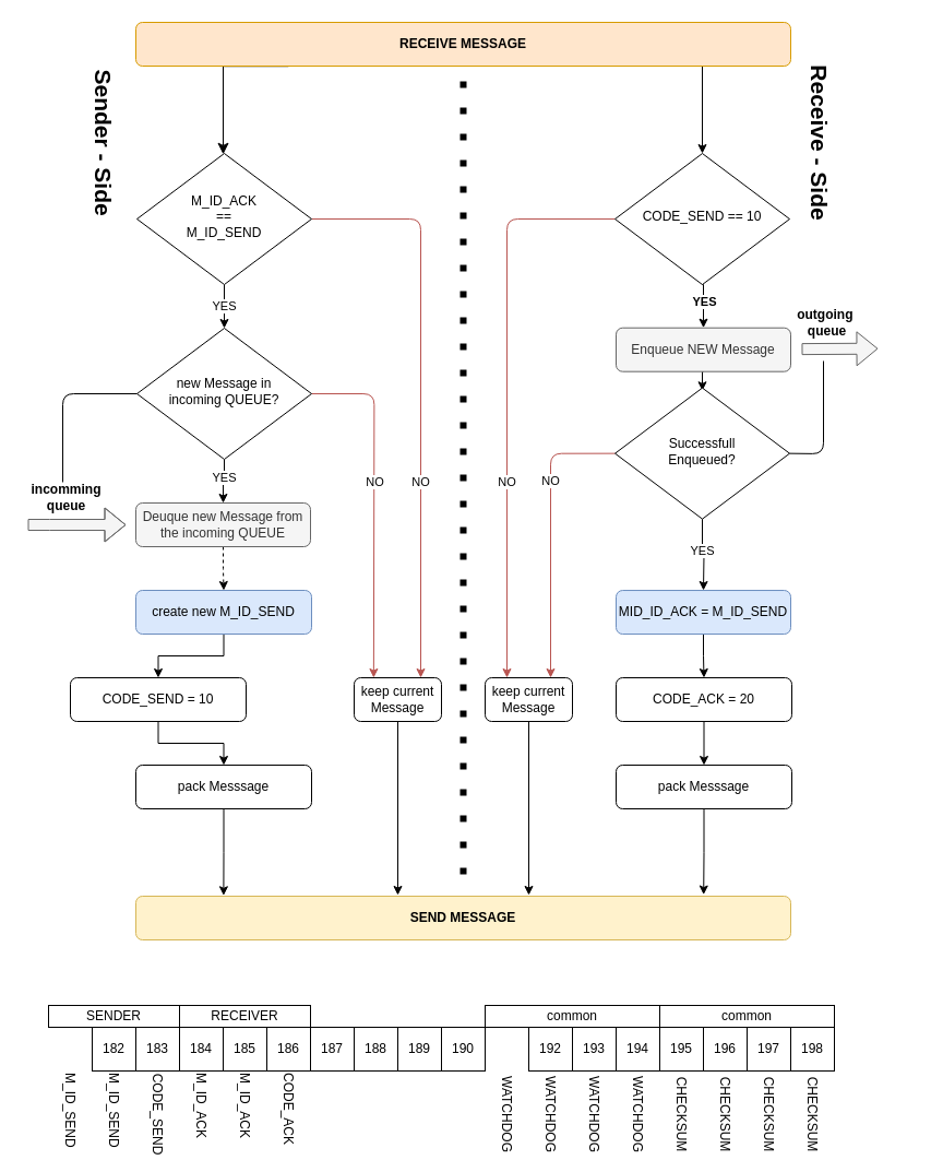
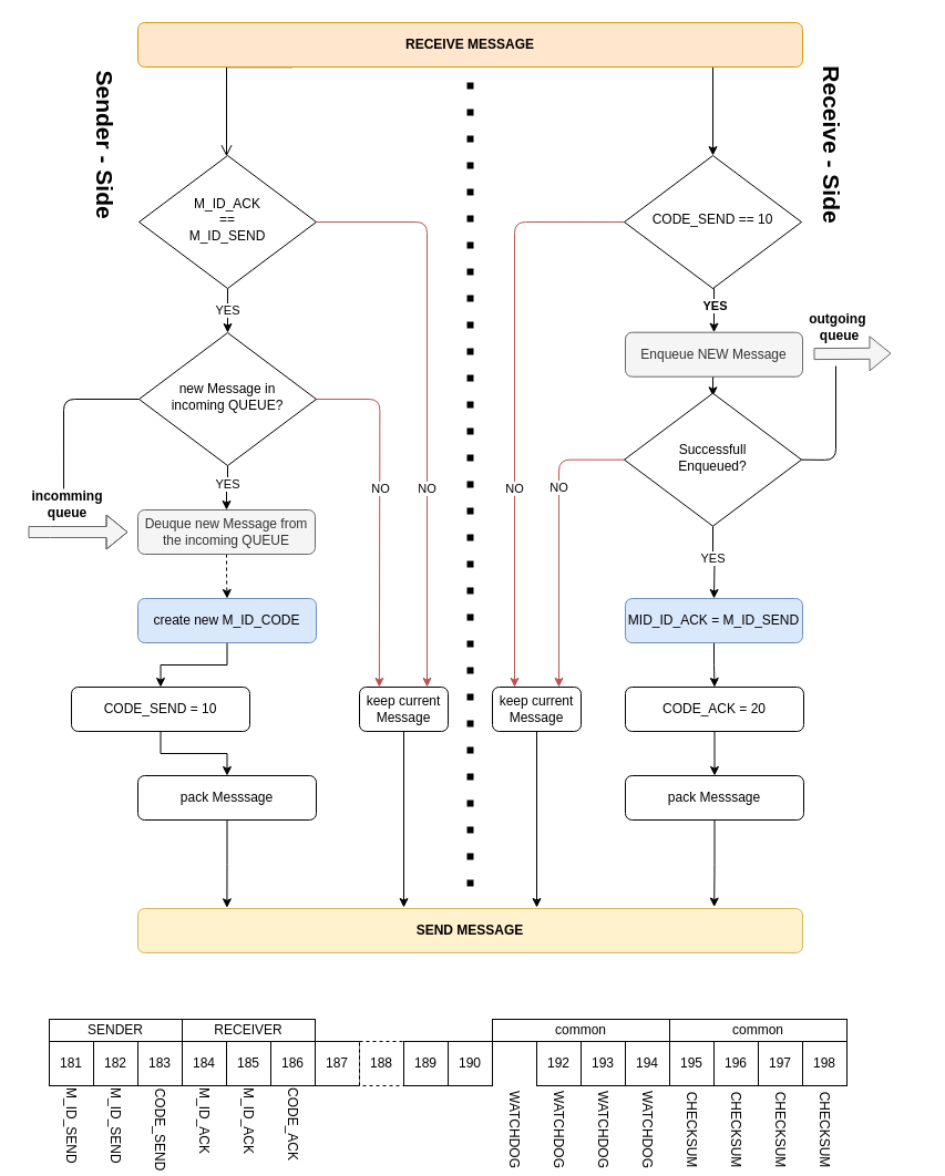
  <mxCell id="0" />
  <mxCell id="1" parent="0" />
- <mxCell id="2" value="" style="rounded=0;html=1;jettySize=auto;orthogonalLoop=1;fontSize=11;endArrow=classic;endFill=1;endSize=8;strokeWidth=1;shadow=0;labelBackgroundColor=none;edgeStyle=orthogonalEdgeStyle;exitX=0.233;exitY=1.005;exitDx=0;exitDy=0;exitPerimeter=0;" parent="1" source="4" target="8" edge="1"><mxGeometry relative="1" as="geometry"><Array as="points"><mxPoint x="204" y="60" /></Array></mxGeometry></mxCell>
+ <mxCell id="2" value="" style="rounded=0;html=1;jettySize=auto;orthogonalLoop=1;fontSize=11;endArrow=open;endFill=1;endSize=8;strokeWidth=1;shadow=0;labelBackgroundColor=none;edgeStyle=orthogonalEdgeStyle;exitX=0.233;exitY=1.005;exitDx=0;exitDy=0;exitPerimeter=0;" parent="1" source="4" target="8" edge="1"><mxGeometry relative="1" as="geometry"><Array as="points"><mxPoint x="204" y="60" /></Array></mxGeometry></mxCell>
  <mxCell id="3" style="edgeStyle=orthogonalEdgeStyle;rounded=0;orthogonalLoop=1;jettySize=auto;html=1;exitX=0.822;exitY=0.999;exitDx=0;exitDy=0;exitPerimeter=0;entryX=0.5;entryY=0;entryDx=0;entryDy=0;" parent="1" target="28" edge="1"><mxGeometry relative="1" as="geometry"><mxPoint x="641.96" y="60" as="sourcePoint" /><mxPoint x="713" y="110.04" as="targetPoint" /><Array as="points"><mxPoint x="643" y="60" /></Array></mxGeometry></mxCell>
  <mxCell id="4" value="&lt;b&gt;RECEIVE MESSAGE&lt;/b&gt;" style="rounded=1;whiteSpace=wrap;html=1;fontSize=12;glass=0;strokeWidth=1;shadow=0;fillColor=#ffe6cc;strokeColor=#d79b00;" parent="1" vertex="1"><mxGeometry x="124" y="20" width="600" height="40" as="geometry" /></mxCell>
  <mxCell id="5" value="YES" style="edgeStyle=orthogonalEdgeStyle;rounded=0;orthogonalLoop=1;jettySize=auto;html=1;exitX=0.5;exitY=1;exitDx=0;exitDy=0;entryX=0.5;entryY=0;entryDx=0;entryDy=0;" parent="1" source="8" target="20" edge="1"><mxGeometry relative="1" as="geometry"><mxPoint as="offset" /></mxGeometry></mxCell>
  <mxCell id="6" style="edgeStyle=orthogonalEdgeStyle;rounded=1;orthogonalLoop=1;jettySize=auto;html=1;exitX=1;exitY=0.5;exitDx=0;exitDy=0;fillColor=#f8cecc;strokeColor=#b85450;" parent="1" source="8" edge="1"><mxGeometry relative="1" as="geometry"><mxPoint x="304" y="200" as="sourcePoint" /><mxPoint x="385" y="620" as="targetPoint" /><Array as="points"><mxPoint x="385" y="200" /></Array></mxGeometry></mxCell>
  <mxCell id="7" value="NO" style="edgeLabel;html=1;align=center;verticalAlign=middle;resizable=0;points=[];" parent="6" vertex="1" connectable="0"><mxGeometry x="0.2" relative="1" as="geometry"><mxPoint x="-1" y="28" as="offset" /></mxGeometry></mxCell>
  <mxCell id="8" value="M_ID_ACK&lt;br&gt;==&lt;br&gt;M_ID_SEND" style="rhombus;whiteSpace=wrap;html=1;shadow=0;fontFamily=Helvetica;fontSize=12;align=center;strokeWidth=1;spacing=6;spacingTop=-4;" parent="1" vertex="1"><mxGeometry x="125" y="140" width="160" height="120" as="geometry" /></mxCell>
  <mxCell id="9" value="&lt;b&gt;SEND MESSAGE&lt;/b&gt;" style="rounded=1;whiteSpace=wrap;html=1;fontSize=12;glass=0;strokeWidth=1;shadow=0;fillColor=#fff2cc;strokeColor=#d6b656;" parent="1" vertex="1"><mxGeometry x="124" y="820" width="600" height="40" as="geometry" /></mxCell>
  <mxCell id="10" style="edgeStyle=orthogonalEdgeStyle;rounded=0;orthogonalLoop=1;jettySize=auto;html=1;exitX=0.5;exitY=1;exitDx=0;exitDy=0;entryX=0.5;entryY=0;entryDx=0;entryDy=0;dashed=1;" parent="1" source="11" target="13" edge="1"><mxGeometry relative="1" as="geometry" /></mxCell>
  <mxCell id="11" value="Deuque new Message from the incoming QUEUE" style="rounded=1;whiteSpace=wrap;html=1;fontSize=12;glass=0;strokeWidth=1;shadow=0;fillColor=#f5f5f5;strokeColor=#666666;fontColor=#333333;" parent="1" vertex="1"><mxGeometry x="124" y="460" width="160" height="40" as="geometry" /></mxCell>
  <mxCell id="12" style="edgeStyle=orthogonalEdgeStyle;rounded=0;orthogonalLoop=1;jettySize=auto;html=1;exitX=0.5;exitY=1;exitDx=0;exitDy=0;entryX=0.5;entryY=0;entryDx=0;entryDy=0;endArrow=classic;endFill=1;strokeWidth=1;" parent="1" source="13" target="75" edge="1"><mxGeometry relative="1" as="geometry" /></mxCell>
- <mxCell id="13" value="create new M_ID_SEND" style="rounded=1;whiteSpace=wrap;html=1;fontSize=12;glass=0;strokeWidth=1;shadow=0;fillColor=#dae8fc;strokeColor=#6c8ebf;" parent="1" vertex="1"><mxGeometry x="124" y="540" width="161" height="40" as="geometry" /></mxCell>
+ <mxCell id="13" value="create new M_ID_CODE" style="rounded=1;whiteSpace=wrap;html=1;fontSize=12;glass=0;strokeWidth=1;shadow=0;fillColor=#dae8fc;strokeColor=#6c8ebf;" parent="1" vertex="1"><mxGeometry x="124" y="540" width="161" height="40" as="geometry" /></mxCell>
  <mxCell id="14" style="edgeStyle=orthogonalEdgeStyle;rounded=0;orthogonalLoop=1;jettySize=auto;html=1;exitX=0.5;exitY=1;exitDx=0;exitDy=0;entryX=0.134;entryY=-0.017;entryDx=0;entryDy=0;entryPerimeter=0;" parent="1" source="15" target="9" edge="1"><mxGeometry relative="1" as="geometry" /></mxCell>
  <mxCell id="15" value="pack Messsage" style="rounded=1;whiteSpace=wrap;html=1;fontSize=12;glass=0;strokeWidth=1;shadow=0;" parent="1" vertex="1"><mxGeometry x="124" y="700" width="161" height="40" as="geometry" /></mxCell>
  <mxCell id="16" style="edgeStyle=orthogonalEdgeStyle;rounded=0;orthogonalLoop=1;jettySize=auto;html=1;exitX=0.5;exitY=1;exitDx=0;exitDy=0;" parent="1" source="20" target="11" edge="1"><mxGeometry relative="1" as="geometry" /></mxCell>
  <mxCell id="17" value="YES" style="edgeLabel;html=1;align=center;verticalAlign=middle;resizable=0;points=[];" parent="16" vertex="1" connectable="0"><mxGeometry x="-0.224" relative="1" as="geometry"><mxPoint x="-1" as="offset" /></mxGeometry></mxCell>
  <mxCell id="18" style="edgeStyle=orthogonalEdgeStyle;rounded=1;orthogonalLoop=1;jettySize=auto;html=1;exitX=1;exitY=0.5;exitDx=0;exitDy=0;entryX=0.286;entryY=0.029;entryDx=0;entryDy=0;entryPerimeter=0;fillColor=#f8cecc;strokeColor=#b85450;" parent="1" source="20" edge="1"><mxGeometry relative="1" as="geometry"><mxPoint x="304" y="359.12" as="sourcePoint" /><mxPoint x="341.88" y="620" as="targetPoint" /></mxGeometry></mxCell>
  <mxCell id="19" value="NO" style="edgeLabel;html=1;align=center;verticalAlign=middle;resizable=0;points=[];" parent="18" vertex="1" connectable="0"><mxGeometry x="0.018" y="-2" relative="1" as="geometry"><mxPoint x="1.96" y="-24.23" as="offset" /></mxGeometry></mxCell>
  <mxCell id="20" value="new Message in&lt;br&gt;incoming QUEUE?" style="rhombus;whiteSpace=wrap;html=1;shadow=0;fontFamily=Helvetica;fontSize=12;align=center;strokeWidth=1;spacing=6;spacingTop=-4;" parent="1" vertex="1"><mxGeometry x="125" y="300" width="160" height="120" as="geometry" /></mxCell>
  <mxCell id="21" style="edgeStyle=orthogonalEdgeStyle;rounded=0;orthogonalLoop=1;jettySize=auto;html=1;exitX=0.5;exitY=1;exitDx=0;exitDy=0;" parent="1" source="22" edge="1"><mxGeometry relative="1" as="geometry"><mxPoint x="364" y="819" as="targetPoint" /></mxGeometry></mxCell>
  <mxCell id="22" value="keep current Message" style="rounded=1;whiteSpace=wrap;html=1;fontSize=12;glass=0;strokeWidth=1;shadow=0;" parent="1" vertex="1"><mxGeometry x="324" y="620" width="80" height="40" as="geometry" /></mxCell>
  <mxCell id="23" value="" style="shape=flexArrow;endArrow=classic;html=1;fillColor=#f5f5f5;strokeColor=#666666;" parent="1" edge="1"><mxGeometry width="50" height="50" relative="1" as="geometry"><mxPoint x="25" y="480" as="sourcePoint" /><mxPoint x="115" y="480" as="targetPoint" /><Array as="points"><mxPoint x="45" y="480" /></Array></mxGeometry></mxCell>
  <mxCell id="24" style="edgeStyle=orthogonalEdgeStyle;rounded=0;orthogonalLoop=1;jettySize=auto;html=1;exitX=0.5;exitY=1;exitDx=0;exitDy=0;entryX=0.5;entryY=0;entryDx=0;entryDy=0;" parent="1" source="28" target="32" edge="1"><mxGeometry relative="1" as="geometry" /></mxCell>
  <mxCell id="25" value="YES" style="edgeLabel;html=1;align=center;verticalAlign=middle;resizable=0;points=[];fontStyle=1" parent="24" vertex="1" connectable="0"><mxGeometry x="-0.164" y="3" relative="1" as="geometry"><mxPoint x="-3" y="-0.98" as="offset" /></mxGeometry></mxCell>
  <mxCell id="26" style="edgeStyle=orthogonalEdgeStyle;rounded=1;orthogonalLoop=1;jettySize=auto;html=1;exitX=0;exitY=0.5;exitDx=0;exitDy=0;entryX=0.25;entryY=0;entryDx=0;entryDy=0;fillColor=#f8cecc;strokeColor=#b85450;" parent="1" source="28" target="36" edge="1"><mxGeometry relative="1" as="geometry" /></mxCell>
  <mxCell id="27" value="NO" style="edgeLabel;html=1;align=center;verticalAlign=middle;resizable=0;points=[];" parent="26" vertex="1" connectable="0"><mxGeometry x="-0.154" relative="1" as="geometry"><mxPoint x="-0.02" y="119.54" as="offset" /></mxGeometry></mxCell>
  <mxCell id="28" value="CODE_SEND == 10" style="rhombus;whiteSpace=wrap;html=1;shadow=0;fontFamily=Helvetica;fontSize=12;align=center;strokeWidth=1;spacing=6;spacingTop=-4;" parent="1" vertex="1"><mxGeometry x="563" y="140.04" width="160" height="120" as="geometry" /></mxCell>
  <mxCell id="29" style="edgeStyle=orthogonalEdgeStyle;rounded=1;orthogonalLoop=1;jettySize=auto;html=1;entryX=0;entryY=0.5;entryDx=0;entryDy=0;endArrow=none;endFill=0;strokeWidth=1;exitX=0.463;exitY=0.033;exitDx=0;exitDy=0;exitPerimeter=0;" parent="1" source="30" target="20" edge="1"><mxGeometry relative="1" as="geometry" /></mxCell>
  <mxCell id="30" value="&lt;b&gt;incomming &lt;br&gt;queue&lt;/b&gt;" style="text;html=1;align=center;verticalAlign=middle;resizable=0;points=[];autosize=1;" parent="1" vertex="1"><mxGeometry x="20" y="440" width="80" height="30" as="geometry" /></mxCell>
  <mxCell id="31" style="edgeStyle=orthogonalEdgeStyle;rounded=0;orthogonalLoop=1;jettySize=auto;html=1;exitX=0.5;exitY=1;exitDx=0;exitDy=0;entryX=0.5;entryY=0.022;entryDx=0;entryDy=0;entryPerimeter=0;endArrow=classic;endFill=1;strokeWidth=1;" parent="1" source="32" target="82" edge="1"><mxGeometry relative="1" as="geometry" /></mxCell>
  <mxCell id="32" value="Enqueue NEW Message" style="rounded=1;whiteSpace=wrap;html=1;fontSize=12;glass=0;strokeWidth=1;shadow=0;fillColor=#f5f5f5;strokeColor=#666666;fontColor=#333333;" parent="1" vertex="1"><mxGeometry x="564" y="299.69" width="160" height="40" as="geometry" /></mxCell>
  <mxCell id="33" value="&lt;b&gt;outgoing&amp;nbsp;&lt;br&gt;queue&lt;/b&gt;" style="text;html=1;align=center;verticalAlign=middle;resizable=0;points=[];autosize=1;" parent="1" vertex="1"><mxGeometry x="722" y="279.69" width="70" height="30" as="geometry" /></mxCell>
  <mxCell id="34" value="" style="shape=flexArrow;endArrow=classic;html=1;fillColor=#f5f5f5;strokeColor=#666666;" parent="1" edge="1"><mxGeometry width="50" height="50" relative="1" as="geometry"><mxPoint x="734" y="319.1" as="sourcePoint" /><mxPoint x="804" y="318.69" as="targetPoint" /><Array as="points" /></mxGeometry></mxCell>
  <mxCell id="35" style="edgeStyle=orthogonalEdgeStyle;rounded=0;orthogonalLoop=1;jettySize=auto;html=1;exitX=0.5;exitY=1;exitDx=0;exitDy=0;" parent="1" source="36" edge="1"><mxGeometry relative="1" as="geometry"><mxPoint x="484" y="819" as="targetPoint" /><Array as="points"><mxPoint x="484" y="819" /></Array></mxGeometry></mxCell>
  <mxCell id="36" value="keep current Message" style="rounded=1;whiteSpace=wrap;html=1;fontSize=12;glass=0;strokeWidth=1;shadow=0;" parent="1" vertex="1"><mxGeometry x="444" y="620" width="80" height="40" as="geometry" /></mxCell>
  <mxCell id="37" style="edgeStyle=orthogonalEdgeStyle;rounded=0;orthogonalLoop=1;jettySize=auto;html=1;exitX=0.5;exitY=1;exitDx=0;exitDy=0;endArrow=classic;endFill=1;strokeWidth=1;" parent="1" source="38" target="77" edge="1"><mxGeometry relative="1" as="geometry" /></mxCell>
  <mxCell id="38" value="MID_ID_ACK = M_ID_SEND" style="rounded=1;whiteSpace=wrap;html=1;fontSize=12;glass=0;strokeWidth=1;shadow=0;fillColor=#dae8fc;strokeColor=#6c8ebf;" parent="1" vertex="1"><mxGeometry x="564" y="540.04" width="160" height="40" as="geometry" /></mxCell>
  <mxCell id="39" value="" style="endArrow=none;dashed=1;html=1;dashPattern=1 3;strokeWidth=6;" parent="1" edge="1"><mxGeometry width="50" height="50" relative="1" as="geometry"><mxPoint x="424" y="800" as="sourcePoint" /><mxPoint x="424" y="70" as="targetPoint" /></mxGeometry></mxCell>
  <mxCell id="40" value="&lt;b&gt;&lt;font style=&quot;font-size: 21px&quot;&gt;Sender - Side&lt;/font&gt;&lt;/b&gt;" style="text;html=1;align=center;verticalAlign=middle;resizable=0;points=[];autosize=1;rotation=90;" parent="1" vertex="1"><mxGeometry x="20" y="120.04" width="150" height="20" as="geometry" /></mxCell>
  <mxCell id="41" value="&lt;b&gt;&lt;font style=&quot;font-size: 21px&quot;&gt;Receive - Side&lt;/font&gt;&lt;/b&gt;" style="text;html=1;align=center;verticalAlign=middle;resizable=0;points=[];autosize=1;rotation=90;" parent="1" vertex="1"><mxGeometry x="671" y="120" width="160" height="20" as="geometry" /></mxCell>
  <mxCell id="42" style="edgeStyle=orthogonalEdgeStyle;rounded=0;orthogonalLoop=1;jettySize=auto;html=1;exitX=0.5;exitY=1;exitDx=0;exitDy=0;entryX=0.867;entryY=-0.036;entryDx=0;entryDy=0;entryPerimeter=0;endArrow=classic;endFill=1;strokeWidth=1;" parent="1" source="43" target="9" edge="1"><mxGeometry relative="1" as="geometry" /></mxCell>
  <mxCell id="43" value="pack Messsage" style="rounded=1;whiteSpace=wrap;html=1;fontSize=12;glass=0;strokeWidth=1;shadow=0;" parent="1" vertex="1"><mxGeometry x="564" y="700" width="161" height="40" as="geometry" /></mxCell>
+ <mxCell id="44" value="181" style="rounded=0;whiteSpace=wrap;html=1;" parent="1" vertex="1"><mxGeometry x="44" y="940" width="40" height="40" as="geometry" /></mxCell>
  <mxCell id="45" value="182" style="rounded=0;whiteSpace=wrap;html=1;" parent="1" vertex="1"><mxGeometry x="84" y="940" width="40" height="40" as="geometry" /></mxCell>
  <mxCell id="46" value="183" style="rounded=0;whiteSpace=wrap;html=1;" parent="1" vertex="1"><mxGeometry x="124" y="940" width="40" height="40" as="geometry" /></mxCell>
  <mxCell id="47" value="M_ID_SEND" style="text;html=1;strokeColor=none;fillColor=none;align=left;verticalAlign=middle;whiteSpace=wrap;rounded=0;rotation=90;" parent="1" vertex="1"><mxGeometry x="64" y="1010" width="80" height="20" as="geometry" /></mxCell>
  <mxCell id="48" value="CODE_SEND" style="text;html=1;strokeColor=none;fillColor=none;align=center;verticalAlign=middle;whiteSpace=wrap;rounded=0;rotation=90;" parent="1" vertex="1"><mxGeometry x="104" y="1010" width="80" height="20" as="geometry" /></mxCell>
  <mxCell id="49" value="M_ID_SEND" style="text;html=1;strokeColor=none;fillColor=none;align=left;verticalAlign=middle;whiteSpace=wrap;rounded=0;rotation=90;" parent="1" vertex="1"><mxGeometry x="24" y="1010" width="80" height="20" as="geometry" /></mxCell>
  <mxCell id="50" value="184" style="rounded=0;whiteSpace=wrap;html=1;" parent="1" vertex="1"><mxGeometry x="164" y="940" width="40" height="40" as="geometry" /></mxCell>
  <mxCell id="51" value="185" style="rounded=0;whiteSpace=wrap;html=1;" parent="1" vertex="1"><mxGeometry x="204" y="940" width="40" height="40" as="geometry" /></mxCell>
  <mxCell id="52" value="186" style="rounded=0;whiteSpace=wrap;html=1;" parent="1" vertex="1"><mxGeometry x="244" y="940" width="40" height="40" as="geometry" /></mxCell>
  <mxCell id="53" value="M_ID_ACK" style="text;html=1;strokeColor=none;fillColor=none;align=left;verticalAlign=middle;whiteSpace=wrap;rounded=0;rotation=90;" parent="1" vertex="1"><mxGeometry x="184" y="1010" width="80" height="20" as="geometry" /></mxCell>
  <mxCell id="54" value="CODE_ACK" style="text;html=1;strokeColor=none;fillColor=none;align=center;verticalAlign=middle;whiteSpace=wrap;rounded=0;rotation=90;" parent="1" vertex="1"><mxGeometry x="229" y="1005" width="70" height="20" as="geometry" /></mxCell>
  <mxCell id="55" value="M_ID_ACK" style="text;html=1;strokeColor=none;fillColor=none;align=left;verticalAlign=middle;whiteSpace=wrap;rounded=0;rotation=90;" parent="1" vertex="1"><mxGeometry x="144" y="1010" width="80" height="20" as="geometry" /></mxCell>
  <mxCell id="56" value="196" style="rounded=0;whiteSpace=wrap;html=1;" parent="1" vertex="1"><mxGeometry x="644" y="940" width="40" height="40" as="geometry" /></mxCell>
  <mxCell id="57" value="197" style="rounded=0;whiteSpace=wrap;html=1;" parent="1" vertex="1"><mxGeometry x="684" y="940" width="40" height="40" as="geometry" /></mxCell>
  <mxCell id="58" value="198" style="rounded=0;whiteSpace=wrap;html=1;" parent="1" vertex="1"><mxGeometry x="724" y="940" width="40" height="40" as="geometry" /></mxCell>
  <mxCell id="59" value="CHECKSUM" style="text;html=1;strokeColor=none;fillColor=none;align=center;verticalAlign=middle;whiteSpace=wrap;rounded=0;rotation=90;" parent="1" vertex="1"><mxGeometry x="709" y="1010" width="70" height="20" as="geometry" /></mxCell>
  <mxCell id="60" value="195" style="rounded=0;whiteSpace=wrap;html=1;" parent="1" vertex="1"><mxGeometry x="604" y="940" width="40" height="40" as="geometry" /></mxCell>
  <mxCell id="61" value="CHECKSUM" style="text;html=1;strokeColor=none;fillColor=none;align=center;verticalAlign=middle;whiteSpace=wrap;rounded=0;rotation=90;" parent="1" vertex="1"><mxGeometry x="669" y="1010" width="70" height="20" as="geometry" /></mxCell>
  <mxCell id="62" value="CHECKSUM" style="text;html=1;strokeColor=none;fillColor=none;align=center;verticalAlign=middle;whiteSpace=wrap;rounded=0;rotation=90;" parent="1" vertex="1"><mxGeometry x="629" y="1010" width="70" height="20" as="geometry" /></mxCell>
  <mxCell id="63" value="CHECKSUM" style="text;html=1;strokeColor=none;fillColor=none;align=center;verticalAlign=middle;whiteSpace=wrap;rounded=0;rotation=90;" parent="1" vertex="1"><mxGeometry x="589" y="1010" width="70" height="20" as="geometry" /></mxCell>
  <mxCell id="64" value="SENDER" style="text;html=1;fillColor=none;align=center;verticalAlign=middle;whiteSpace=wrap;rounded=0;strokeColor=#000000;" parent="1" vertex="1"><mxGeometry x="44" y="920" width="120" height="20" as="geometry" /></mxCell>
  <mxCell id="65" value="common" style="text;html=1;fillColor=none;align=center;verticalAlign=middle;whiteSpace=wrap;rounded=0;strokeColor=#000000;" parent="1" vertex="1"><mxGeometry x="444" y="920" width="160" height="20" as="geometry" /></mxCell>
  <mxCell id="66" value="187" style="rounded=0;whiteSpace=wrap;html=1;" parent="1" vertex="1"><mxGeometry x="284" y="940" width="40" height="40" as="geometry" /></mxCell>
- <mxCell id="67" value="188" style="rounded=0;whiteSpace=wrap;html=1;" parent="1" vertex="1"><mxGeometry x="324" y="940" width="40" height="40" as="geometry" /></mxCell>
+ <mxCell id="67" value="188" style="rounded=0;whiteSpace=wrap;html=1;dashed=1;" parent="1" vertex="1"><mxGeometry x="324" y="940" width="40" height="40" as="geometry" /></mxCell>
  <mxCell id="68" value="189" style="rounded=0;whiteSpace=wrap;html=1;" parent="1" vertex="1"><mxGeometry x="364" y="940" width="40" height="40" as="geometry" /></mxCell>
  <mxCell id="69" value="190" style="rounded=0;whiteSpace=wrap;html=1;" parent="1" vertex="1"><mxGeometry x="404" y="940" width="40" height="40" as="geometry" /></mxCell>
  <mxCell id="70" value="192" style="rounded=0;whiteSpace=wrap;html=1;" parent="1" vertex="1"><mxGeometry x="484" y="940" width="40" height="40" as="geometry" /></mxCell>
  <mxCell id="71" value="193" style="rounded=0;whiteSpace=wrap;html=1;" parent="1" vertex="1"><mxGeometry x="524" y="940" width="40" height="40" as="geometry" /></mxCell>
  <mxCell id="72" value="194" style="rounded=0;whiteSpace=wrap;html=1;" parent="1" vertex="1"><mxGeometry x="564" y="940" width="40" height="40" as="geometry" /></mxCell>
  <mxCell id="73" value="RECEIVER" style="text;html=1;fillColor=none;align=center;verticalAlign=middle;whiteSpace=wrap;rounded=0;strokeColor=#000000;" parent="1" vertex="1"><mxGeometry x="164" y="920" width="120" height="20" as="geometry" /></mxCell>
  <mxCell id="74" style="edgeStyle=orthogonalEdgeStyle;rounded=0;orthogonalLoop=1;jettySize=auto;html=1;exitX=0.5;exitY=1;exitDx=0;exitDy=0;entryX=0.5;entryY=0;entryDx=0;entryDy=0;endArrow=classic;endFill=1;strokeWidth=1;" parent="1" source="75" target="15" edge="1"><mxGeometry relative="1" as="geometry" /></mxCell>
  <mxCell id="75" value="CODE_SEND = 10" style="rounded=1;whiteSpace=wrap;html=1;fontSize=12;glass=0;strokeWidth=1;shadow=0;" parent="1" vertex="1"><mxGeometry x="64" y="620" width="161" height="40" as="geometry" /></mxCell>
  <mxCell id="76" style="edgeStyle=orthogonalEdgeStyle;rounded=0;orthogonalLoop=1;jettySize=auto;html=1;exitX=0.5;exitY=1;exitDx=0;exitDy=0;endArrow=classic;endFill=1;strokeWidth=1;" parent="1" source="77" target="43" edge="1"><mxGeometry relative="1" as="geometry" /></mxCell>
  <mxCell id="77" value="CODE_ACK = 20" style="rounded=1;whiteSpace=wrap;html=1;fontSize=12;glass=0;strokeWidth=1;shadow=0;" parent="1" vertex="1"><mxGeometry x="564" y="620" width="161" height="40" as="geometry" /></mxCell>
  <mxCell id="78" style="edgeStyle=orthogonalEdgeStyle;rounded=0;orthogonalLoop=1;jettySize=auto;html=1;exitX=0.5;exitY=1;exitDx=0;exitDy=0;endArrow=classic;endFill=1;strokeWidth=1;" parent="1" source="82" edge="1"><mxGeometry relative="1" as="geometry"><mxPoint x="644" y="540" as="targetPoint" /></mxGeometry></mxCell>
  <mxCell id="79" value="YES" style="edgeLabel;html=1;align=center;verticalAlign=middle;resizable=0;points=[];" parent="78" vertex="1" connectable="0"><mxGeometry x="-0.125" y="-1" relative="1" as="geometry"><mxPoint as="offset" /></mxGeometry></mxCell>
  <mxCell id="80" style="edgeStyle=orthogonalEdgeStyle;rounded=1;orthogonalLoop=1;jettySize=auto;html=1;exitX=0;exitY=0.5;exitDx=0;exitDy=0;entryX=0.75;entryY=0;entryDx=0;entryDy=0;endArrow=classic;endFill=1;strokeWidth=1;fillColor=#f8cecc;strokeColor=#b85450;" parent="1" source="82" target="36" edge="1"><mxGeometry relative="1" as="geometry" /></mxCell>
  <mxCell id="81" value="NO" style="edgeLabel;html=1;align=center;verticalAlign=middle;resizable=0;points=[];" parent="80" vertex="1" connectable="0"><mxGeometry x="0.153" y="2" relative="1" as="geometry"><mxPoint x="-2.02" y="-68.29" as="offset" /></mxGeometry></mxCell>
  <mxCell id="82" value="Successfull&lt;br&gt;Enqueued?" style="rhombus;whiteSpace=wrap;html=1;shadow=0;fontFamily=Helvetica;fontSize=12;align=center;strokeWidth=1;spacing=6;spacingTop=-4;" parent="1" vertex="1"><mxGeometry x="563" y="354.65" width="160" height="120" as="geometry" /></mxCell>
  <mxCell id="83" value="" style="endArrow=none;html=1;strokeWidth=1;exitX=1;exitY=0.5;exitDx=0;exitDy=0;" parent="1" source="82" edge="1"><mxGeometry width="50" height="50" relative="1" as="geometry"><mxPoint x="384" y="420" as="sourcePoint" /><mxPoint x="754" y="330" as="targetPoint" /><Array as="points"><mxPoint x="754" y="415" /></Array></mxGeometry></mxCell>
  <mxCell id="84" value="common" style="text;html=1;fillColor=none;align=center;verticalAlign=middle;whiteSpace=wrap;rounded=0;strokeColor=#000000;" vertex="1" parent="1"><mxGeometry x="604" y="920" width="160" height="20" as="geometry" /></mxCell>
  <mxCell id="85" value="WATCHDOG" style="text;html=1;strokeColor=none;fillColor=none;align=center;verticalAlign=middle;whiteSpace=wrap;rounded=0;rotation=90;" vertex="1" parent="1"><mxGeometry x="509" y="1010" width="70" height="20" as="geometry" /></mxCell>
  <mxCell id="86" value="WATCHDOG" style="text;html=1;strokeColor=none;fillColor=none;align=center;verticalAlign=middle;whiteSpace=wrap;rounded=0;rotation=90;" vertex="1" parent="1"><mxGeometry x="549" y="1010" width="70" height="20" as="geometry" /></mxCell>
  <mxCell id="87" value="WATCHDOG" style="text;html=1;strokeColor=none;fillColor=none;align=center;verticalAlign=middle;whiteSpace=wrap;rounded=0;rotation=90;" vertex="1" parent="1"><mxGeometry x="469" y="1010" width="70" height="20" as="geometry" /></mxCell>
  <mxCell id="88" value="WATCHDOG" style="text;html=1;strokeColor=none;fillColor=none;align=center;verticalAlign=middle;whiteSpace=wrap;rounded=0;rotation=90;" vertex="1" parent="1"><mxGeometry x="429" y="1010" width="70" height="20" as="geometry" /></mxCell>
